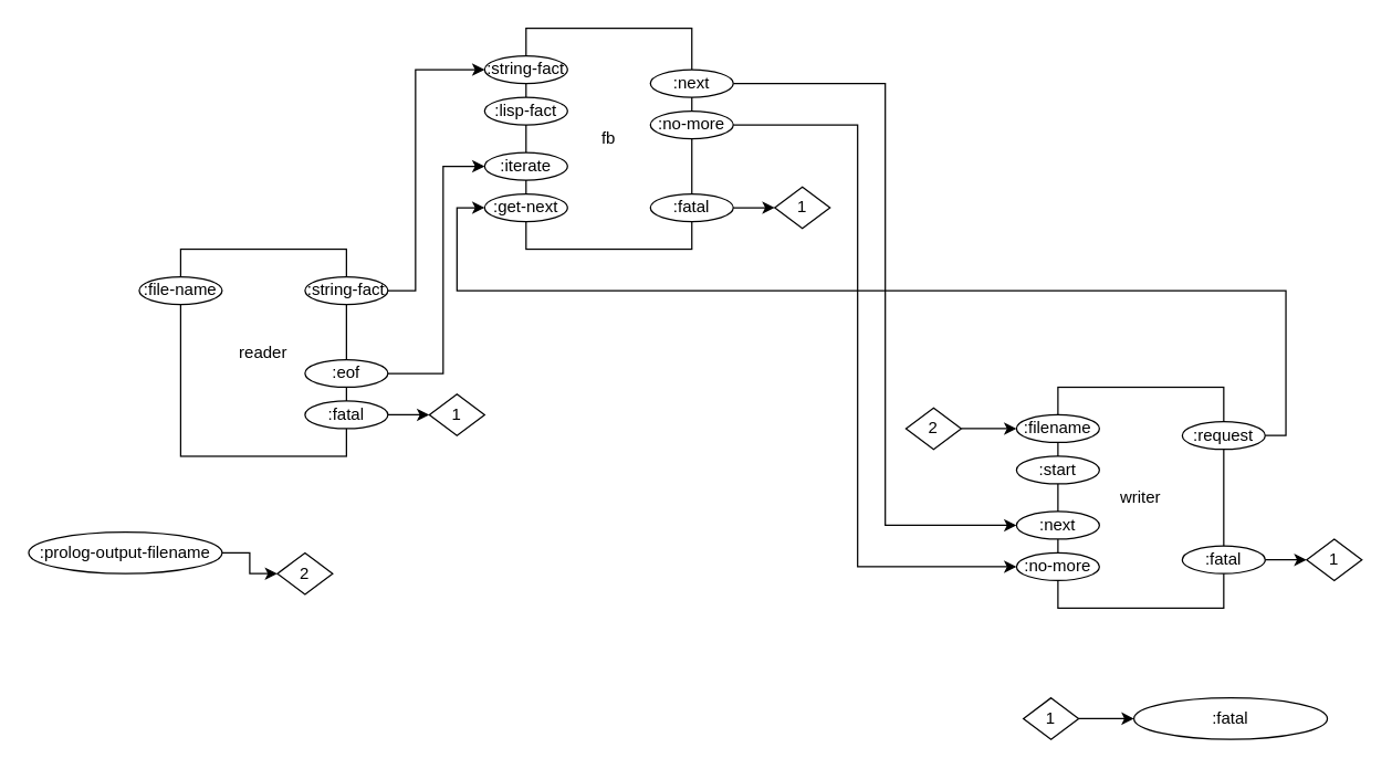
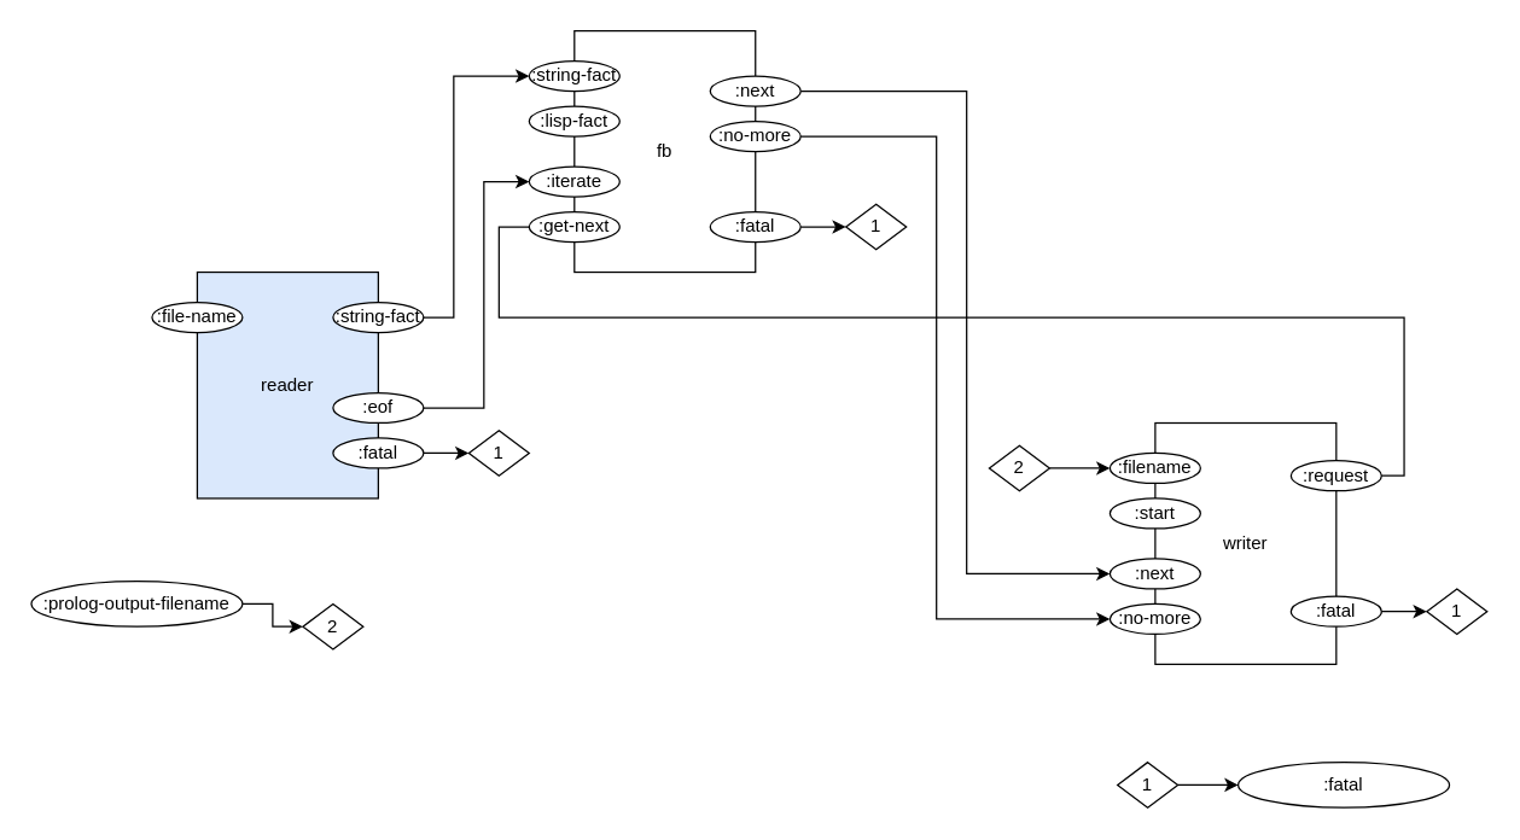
  <mxCell id="0" />
  <mxCell id="1" parent="0" />
- <mxCell id="2" value="reader" style="rounded=0;whiteSpace=wrap;html=1;" vertex="1" parent="1"><mxGeometry x="130" y="180" width="120" height="150" as="geometry" /></mxCell>
+ <mxCell id="2" value="reader" style="rounded=0;whiteSpace=wrap;html=1;fillColor=#dae8fc;" vertex="1" parent="1"><mxGeometry x="130" y="180" width="120" height="150" as="geometry" /></mxCell>
  <mxCell id="3" value="fb" style="rounded=0;whiteSpace=wrap;html=1;" vertex="1" parent="1"><mxGeometry x="380" y="20" width="120" height="160" as="geometry" /></mxCell>
  <mxCell id="4" value="writer" style="rounded=0;whiteSpace=wrap;html=1;" vertex="1" parent="1"><mxGeometry x="765" y="280" width="120" height="160" as="geometry" /></mxCell>
  <mxCell id="5" style="edgeStyle=orthogonalEdgeStyle;rounded=0;orthogonalLoop=1;jettySize=auto;html=1;exitX=1;exitY=0.5;exitDx=0;exitDy=0;" edge="1" parent="1" source="6" target="37"><mxGeometry relative="1" as="geometry" /></mxCell>
  <mxCell id="6" value=":fatal" style="ellipse;whiteSpace=wrap;html=1;" vertex="1" parent="1"><mxGeometry x="220" y="290" width="60" height="20" as="geometry" /></mxCell>
  <mxCell id="7" style="edgeStyle=orthogonalEdgeStyle;rounded=0;orthogonalLoop=1;jettySize=auto;html=1;exitX=1;exitY=0.5;exitDx=0;exitDy=0;entryX=0;entryY=0.5;entryDx=0;entryDy=0;" edge="1" parent="1" source="8" target="32"><mxGeometry relative="1" as="geometry"><Array as="points"><mxPoint x="320" y="270" /><mxPoint x="320" y="120" /></Array></mxGeometry></mxCell>
  <mxCell id="8" value=":eof" style="ellipse;whiteSpace=wrap;html=1;" vertex="1" parent="1"><mxGeometry x="220" y="260" width="60" height="20" as="geometry" /></mxCell>
  <mxCell id="9" style="edgeStyle=orthogonalEdgeStyle;rounded=0;orthogonalLoop=1;jettySize=auto;html=1;exitX=1;exitY=0.5;exitDx=0;exitDy=0;entryX=0;entryY=0.5;entryDx=0;entryDy=0;" edge="1" parent="1" source="10" target="20"><mxGeometry relative="1" as="geometry"><Array as="points"><mxPoint x="300" y="210" /><mxPoint x="300" y="50" /></Array></mxGeometry></mxCell>
  <mxCell id="10" value=":string-fact" style="ellipse;whiteSpace=wrap;html=1;" vertex="1" parent="1"><mxGeometry x="220" y="200" width="60" height="20" as="geometry" /></mxCell>
  <mxCell id="11" value=":file-name" style="ellipse;whiteSpace=wrap;html=1;" vertex="1" parent="1"><mxGeometry x="100" y="200" width="60" height="20" as="geometry" /></mxCell>
  <mxCell id="12" value=":lisp-fact" style="ellipse;whiteSpace=wrap;html=1;" vertex="1" parent="1"><mxGeometry x="350" y="70" width="60" height="20" as="geometry" /></mxCell>
  <mxCell id="13" value=":get-next" style="ellipse;whiteSpace=wrap;html=1;" vertex="1" parent="1"><mxGeometry x="350" y="140" width="60" height="20" as="geometry" /></mxCell>
  <mxCell id="14" style="edgeStyle=orthogonalEdgeStyle;rounded=0;orthogonalLoop=1;jettySize=auto;html=1;exitX=1;exitY=0.5;exitDx=0;exitDy=0;entryX=0;entryY=0.5;entryDx=0;entryDy=0;" edge="1" parent="1" source="15" target="28"><mxGeometry relative="1" as="geometry"><Array as="points"><mxPoint x="640" y="60" /><mxPoint x="640" y="380" /></Array></mxGeometry></mxCell>
  <mxCell id="15" value=":next" style="ellipse;whiteSpace=wrap;html=1;" vertex="1" parent="1"><mxGeometry x="470" y="50" width="60" height="20" as="geometry" /></mxCell>
  <mxCell id="16" style="edgeStyle=orthogonalEdgeStyle;rounded=0;orthogonalLoop=1;jettySize=auto;html=1;exitX=1;exitY=0.5;exitDx=0;exitDy=0;entryX=0;entryY=0.5;entryDx=0;entryDy=0;" edge="1" parent="1" source="17" target="22"><mxGeometry relative="1" as="geometry"><Array as="points"><mxPoint x="620" y="90" /><mxPoint x="620" y="410" /></Array></mxGeometry></mxCell>
  <mxCell id="17" value=":no-more" style="ellipse;whiteSpace=wrap;html=1;" vertex="1" parent="1"><mxGeometry x="470" y="80" width="60" height="20" as="geometry" /></mxCell>
  <mxCell id="18" style="edgeStyle=orthogonalEdgeStyle;rounded=0;orthogonalLoop=1;jettySize=auto;html=1;exitX=1;exitY=0.5;exitDx=0;exitDy=0;" edge="1" parent="1" source="19" target="36"><mxGeometry relative="1" as="geometry" /></mxCell>
  <mxCell id="19" value=":fatal" style="ellipse;whiteSpace=wrap;html=1;" vertex="1" parent="1"><mxGeometry x="470" y="140" width="60" height="20" as="geometry" /></mxCell>
  <mxCell id="20" value=":string-fact" style="ellipse;whiteSpace=wrap;html=1;" vertex="1" parent="1"><mxGeometry x="350" y="40" width="60" height="20" as="geometry" /></mxCell>
  <mxCell id="21" value=":start" style="ellipse;whiteSpace=wrap;html=1;" vertex="1" parent="1"><mxGeometry x="735" y="330" width="60" height="20" as="geometry" /></mxCell>
  <mxCell id="22" value=":no-more" style="ellipse;whiteSpace=wrap;html=1;" vertex="1" parent="1"><mxGeometry x="735" y="400" width="60" height="20" as="geometry" /></mxCell>
  <mxCell id="23" value=":filename" style="ellipse;whiteSpace=wrap;html=1;" vertex="1" parent="1"><mxGeometry x="735" y="300" width="60" height="20" as="geometry" /></mxCell>
- <mxCell id="24" style="edgeStyle=orthogonalEdgeStyle;rounded=0;orthogonalLoop=1;jettySize=auto;html=1;exitX=1;exitY=0.5;exitDx=0;exitDy=0;entryX=0;entryY=0.5;entryDx=0;entryDy=0;" edge="1" parent="1" source="25" target="13"><mxGeometry relative="1" as="geometry"><Array as="points"><mxPoint x="930" y="315" /><mxPoint x="930" y="210" /><mxPoint x="330" y="210" /><mxPoint x="330" y="150" /></Array></mxGeometry></mxCell>
+ <mxCell id="24" style="edgeStyle=orthogonalEdgeStyle;rounded=0;orthogonalLoop=1;jettySize=auto;html=1;exitX=1;exitY=0.5;exitDx=0;exitDy=0;entryX=0;entryY=0.5;entryDx=0;entryDy=0;endArrow=none;" edge="1" parent="1" source="25" target="13"><mxGeometry relative="1" as="geometry"><Array as="points"><mxPoint x="930" y="315" /><mxPoint x="930" y="210" /><mxPoint x="330" y="210" /><mxPoint x="330" y="150" /></Array></mxGeometry></mxCell>
  <mxCell id="25" value=":request" style="ellipse;whiteSpace=wrap;html=1;" vertex="1" parent="1"><mxGeometry x="855" y="305" width="60" height="20" as="geometry" /></mxCell>
  <mxCell id="26" style="edgeStyle=orthogonalEdgeStyle;rounded=0;orthogonalLoop=1;jettySize=auto;html=1;exitX=1;exitY=0.5;exitDx=0;exitDy=0;" edge="1" parent="1" source="27" target="35"><mxGeometry relative="1" as="geometry" /></mxCell>
  <mxCell id="27" value=":fatal" style="ellipse;whiteSpace=wrap;html=1;" vertex="1" parent="1"><mxGeometry x="855" y="395" width="60" height="20" as="geometry" /></mxCell>
  <mxCell id="28" value=":next" style="ellipse;whiteSpace=wrap;html=1;" vertex="1" parent="1"><mxGeometry x="735" y="370" width="60" height="20" as="geometry" /></mxCell>
  <mxCell id="29" style="edgeStyle=orthogonalEdgeStyle;rounded=0;orthogonalLoop=1;jettySize=auto;html=1;exitX=1;exitY=0.5;exitDx=0;exitDy=0;" edge="1" parent="1" source="30" target="38"><mxGeometry relative="1" as="geometry" /></mxCell>
  <mxCell id="30" value=":prolog-output-filename" style="ellipse;whiteSpace=wrap;html=1;" vertex="1" parent="1"><mxGeometry x="20" y="385" width="140" height="30" as="geometry" /></mxCell>
  <mxCell id="31" value=":fatal" style="ellipse;whiteSpace=wrap;html=1;" vertex="1" parent="1"><mxGeometry x="820" y="505" width="140" height="30" as="geometry" /></mxCell>
  <mxCell id="32" value=":iterate" style="ellipse;whiteSpace=wrap;html=1;" vertex="1" parent="1"><mxGeometry x="350" y="110" width="60" height="20" as="geometry" /></mxCell>
  <mxCell id="33" style="edgeStyle=orthogonalEdgeStyle;rounded=0;orthogonalLoop=1;jettySize=auto;html=1;exitX=1;exitY=0.5;exitDx=0;exitDy=0;entryX=0;entryY=0.5;entryDx=0;entryDy=0;" edge="1" parent="1" source="34" target="31"><mxGeometry relative="1" as="geometry" /></mxCell>
  <mxCell id="34" value="1" style="rhombus;whiteSpace=wrap;html=1;" vertex="1" parent="1"><mxGeometry x="740" y="505" width="40" height="30" as="geometry" /></mxCell>
  <mxCell id="35" value="1" style="rhombus;whiteSpace=wrap;html=1;" vertex="1" parent="1"><mxGeometry x="945" y="390" width="40" height="30" as="geometry" /></mxCell>
  <mxCell id="36" value="1" style="rhombus;whiteSpace=wrap;html=1;" vertex="1" parent="1"><mxGeometry x="560" y="135" width="40" height="30" as="geometry" /></mxCell>
  <mxCell id="37" value="1" style="rhombus;whiteSpace=wrap;html=1;" vertex="1" parent="1"><mxGeometry x="310" y="285" width="40" height="30" as="geometry" /></mxCell>
  <mxCell id="38" value="2" style="rhombus;whiteSpace=wrap;html=1;" vertex="1" parent="1"><mxGeometry x="200" y="400" width="40" height="30" as="geometry" /></mxCell>
  <mxCell id="39" style="edgeStyle=orthogonalEdgeStyle;rounded=0;orthogonalLoop=1;jettySize=auto;html=1;exitX=1;exitY=0.5;exitDx=0;exitDy=0;" edge="1" parent="1" source="40" target="23"><mxGeometry relative="1" as="geometry" /></mxCell>
  <mxCell id="40" value="2" style="rhombus;whiteSpace=wrap;html=1;" vertex="1" parent="1"><mxGeometry x="655" y="295" width="40" height="30" as="geometry" /></mxCell>
